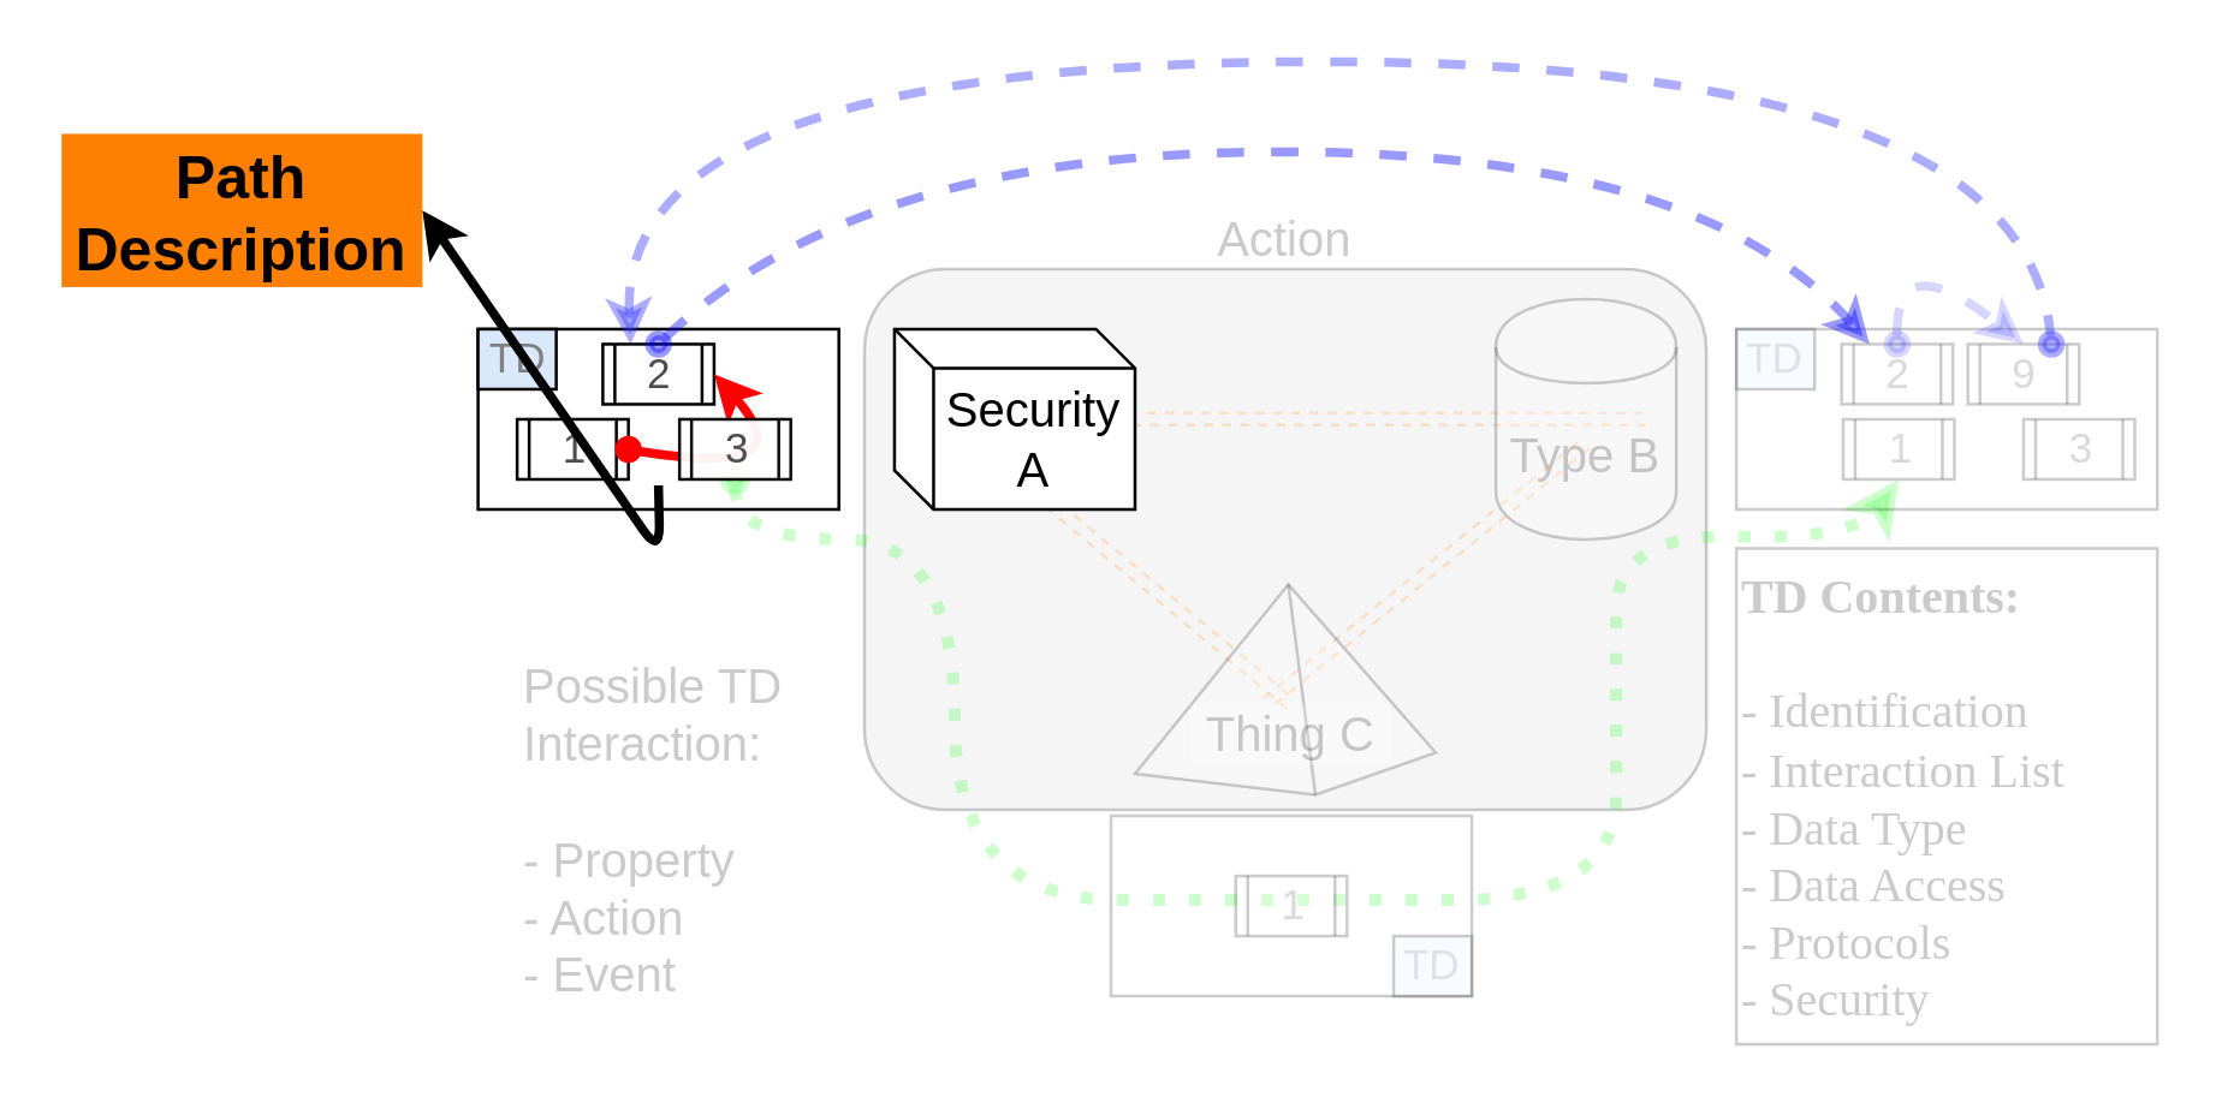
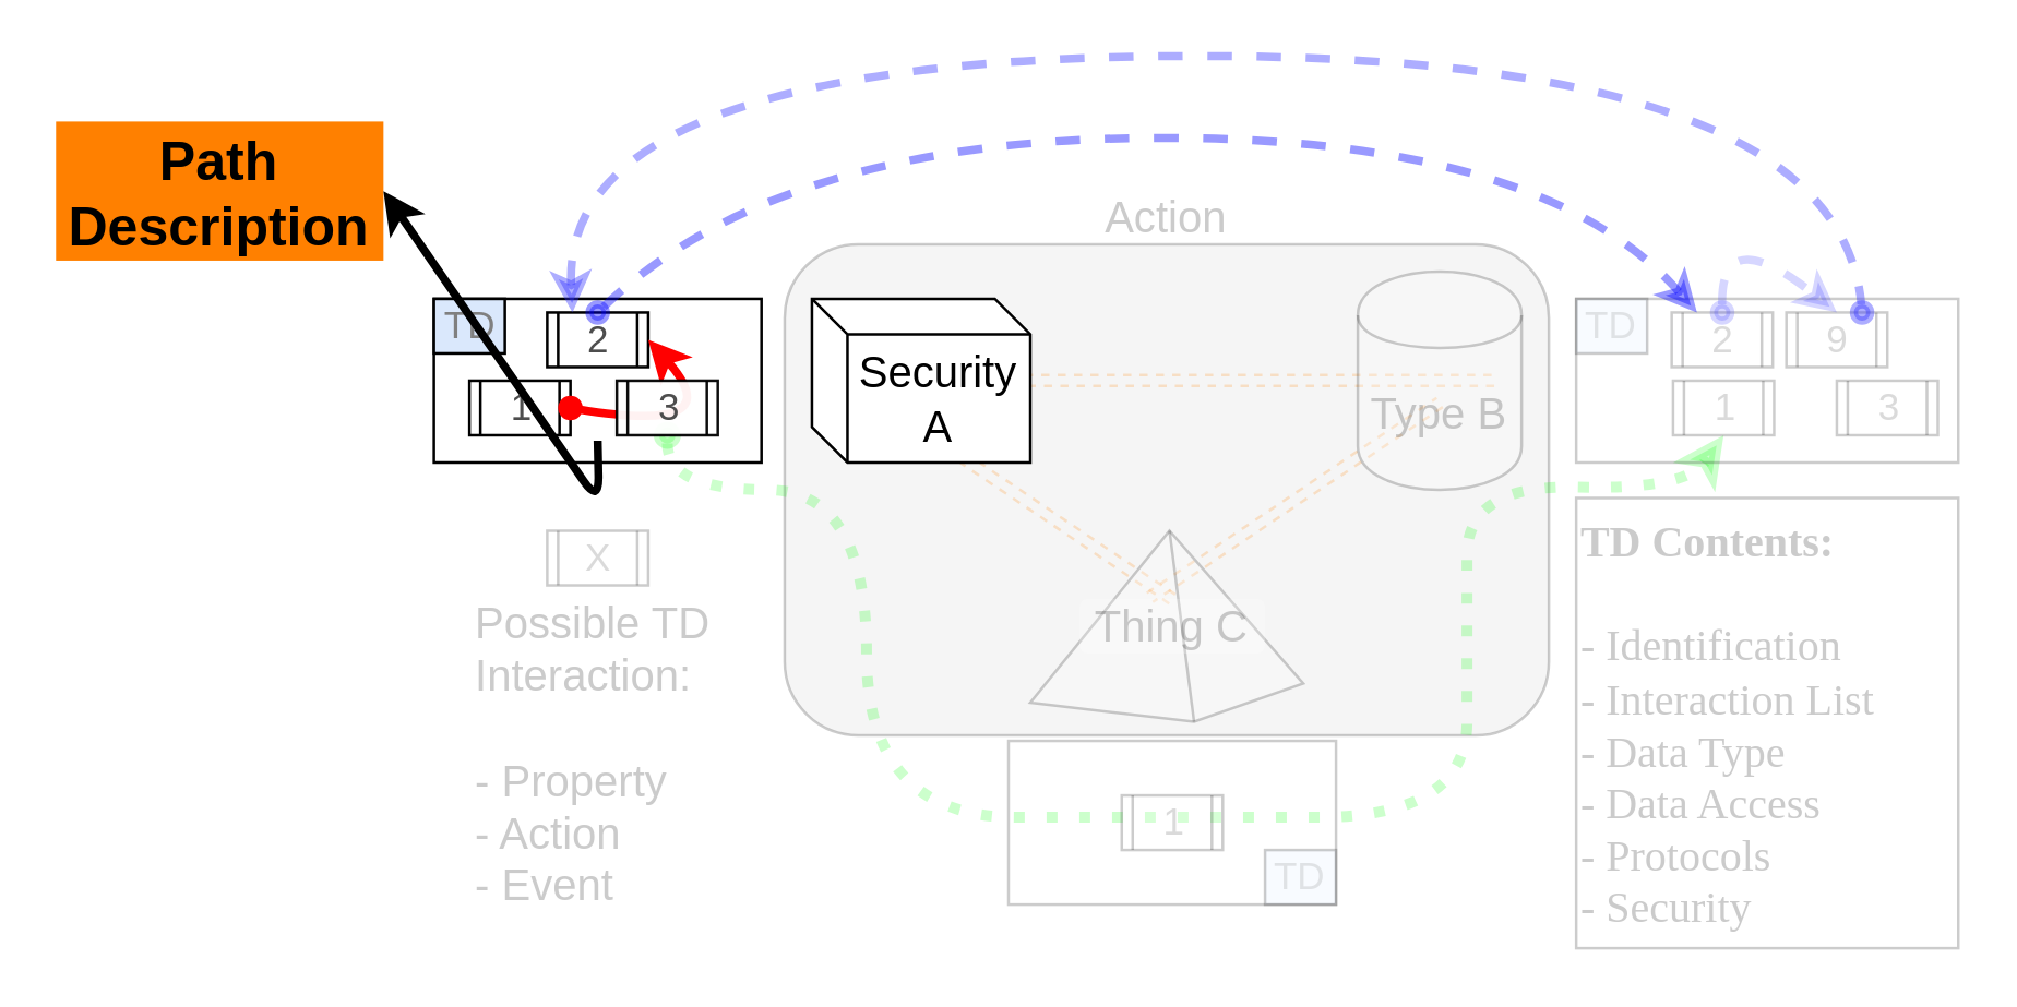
  <mxCell id="0" />
  <mxCell id="1" parent="0" />
  <mxCell id="2" value="" style="rounded=1;whiteSpace=wrap;html=1;shadow=0;strokeColor=#000000;strokeWidth=1;fillColor=#CCCCCC;fontSize=14;fontColor=#3333FF;align=center;opacity=20;" parent="1" vertex="1"><mxGeometry x="287" y="89" width="280" height="180" as="geometry" /></mxCell>
  <mxCell id="3" value="" style="endArrow=none;dashed=1;html=1;strokeColor=#FF8000;fontSize=14;fontColor=#3333FF;entryX=0.5;entryY=0.8;shape=link;entryPerimeter=0;exitX=0.5;exitY=0;opacity=20;textOpacity=20;" parent="1" source="16" target="8" edge="1"><mxGeometry width="50" height="50" relative="1" as="geometry"><mxPoint x="409" y="215" as="sourcePoint" /><mxPoint x="354.922" y="171.019" as="targetPoint" /></mxGeometry></mxCell>
  <mxCell id="4" value="" style="endArrow=none;dashed=1;html=1;strokeColor=#FF8000;fontSize=14;fontColor=#000000;entryX=0.5;entryY=0.6;entryPerimeter=0;shape=link;exitX=0.379;exitY=-0.027;exitPerimeter=0;opacity=20;textOpacity=20;" parent="1" source="16" target="9" edge="1"><mxGeometry width="50" height="50" relative="1" as="geometry"><mxPoint x="447" y="214" as="sourcePoint" /><mxPoint x="497" y="174" as="targetPoint" /></mxGeometry></mxCell>
  <mxCell id="5" value="" style="endArrow=none;dashed=1;html=1;strokeColor=#FF8000;fontSize=14;fontColor=#3333FF;entryX=0.833;entryY=0.499;exitX=0.375;exitY=0.499;shape=link;exitPerimeter=0;entryPerimeter=0;opacity=20;" parent="1" source="8" target="9" edge="1"><mxGeometry width="50" height="50" relative="1" as="geometry"><mxPoint x="378.922" y="138.922" as="sourcePoint" /><mxPoint x="498.922" y="138.922" as="targetPoint" /></mxGeometry></mxCell>
  <mxCell id="6" value="" style="rounded=0;whiteSpace=wrap;html=1;shadow=0;strokeColor=#000000;strokeWidth=1;fillColor=none;fontSize=14;fontColor=#000000;align=center;" parent="1" vertex="1"><mxGeometry x="158.5" y="109" width="120" height="60" as="geometry" /></mxCell>
  <mxCell id="7" value="" style="curved=1;endArrow=classic;html=1;strokeColor=#00FF00;fontSize=14;fontColor=#000000;entryX=0.5;entryY=1;exitX=0.5;exitY=1;dashed=1;dashPattern=1 2;strokeWidth=4;startArrow=oval;startFill=1;opacity=20;" parent="1" source="32" target="22" edge="1"><mxGeometry width="50" height="50" relative="1" as="geometry"><mxPoint x="229.714" y="159.143" as="sourcePoint" /><mxPoint x="652.571" y="159.143" as="targetPoint" /><Array as="points"><mxPoint x="244" y="179" /><mxPoint x="317" y="179" /><mxPoint x="317" y="299" /><mxPoint x="427" y="299" /><mxPoint x="537" y="299" /><mxPoint x="537" y="229" /><mxPoint x="537" y="177" /><mxPoint x="617" y="179" /></Array></mxGeometry></mxCell>
  <mxCell id="8" value="&lt;font color=&quot;#000000&quot; style=&quot;font-size: 16px;&quot;&gt;Security A&lt;/font&gt;" style="shape=cube;whiteSpace=wrap;html=1;boundedLbl=1;shadow=0;strokeColor=#000000;strokeWidth=1;fillColor=#ffffff;fontSize=16;fontColor=#3333FF;align=center;size=13;" parent="1" vertex="1"><mxGeometry x="297" y="109" width="80" height="60" as="geometry" /></mxCell>
  <mxCell id="9" value="&lt;font color=&quot;#000000&quot; style=&quot;font-size: 16px;&quot;&gt;Type B&lt;/font&gt;" style="shape=cylinder;whiteSpace=wrap;html=1;boundedLbl=1;shadow=0;strokeColor=#000000;strokeWidth=1;fillColor=#ffffff;fontSize=16;fontColor=#3333FF;align=center;opacity=20;textOpacity=20;" parent="1" vertex="1"><mxGeometry x="497" y="99" width="60" height="80" as="geometry" /></mxCell>
  <mxCell id="10" value="" style="verticalLabelPosition=bottom;verticalAlign=top;html=1;shape=mxgraph.basic.pyramid;dx1=0.51;dx2=0.6;dy1=0.9;dy2=0.8;shadow=0;strokeColor=#000000;strokeWidth=1;fillColor=#ffffff;fontSize=14;fontColor=#3333FF;align=center;opacity=20;textOpacity=20;" parent="1" vertex="1"><mxGeometry x="377" y="194" width="100" height="70" as="geometry" /></mxCell>
  <mxCell id="11" value="TD" style="text;html=1;strokeColor=#000000;fillColor=#dae8fc;align=center;verticalAlign=middle;whiteSpace=wrap;rounded=0;shadow=0;fontSize=14;fontColor=#808080;" parent="1" vertex="1"><mxGeometry x="158.5" y="109" width="26" height="20" as="geometry" /></mxCell>
  <mxCell id="12" value="1" style="shape=process;whiteSpace=wrap;html=1;shadow=0;strokeColor=#000000;strokeWidth=1;fillColor=none;fontSize=14;fontColor=#4D4D4D;align=center;" parent="1" vertex="1"><mxGeometry x="171.5" y="139" width="37" height="20" as="geometry" /></mxCell>
  <mxCell id="13" value="2" style="shape=process;whiteSpace=wrap;html=1;shadow=0;strokeColor=#000000;strokeWidth=1;fillColor=none;fontSize=14;fontColor=#4D4D4D;align=center;" parent="1" vertex="1"><mxGeometry x="200" y="114" width="37" height="20" as="geometry" /></mxCell>
+ <mxCell id="14" value="X" style="shape=process;whiteSpace=wrap;html=1;shadow=0;strokeColor=#000000;strokeWidth=1;fillColor=none;fontSize=14;fontColor=#4D4D4D;align=center;textOpacity=20;opacity=20;" parent="1" vertex="1"><mxGeometry x="200" y="194" width="37" height="20" as="geometry" /></mxCell>
  <mxCell id="15" value="&lt;font style=&quot;font-size: 16px;&quot;&gt;&lt;span style=&quot;font-size: 16px;&quot;&gt;Possible TD Interaction:&lt;/span&gt;&lt;br style=&quot;font-size: 16px;&quot;&gt;&lt;font style=&quot;font-size: 16px;&quot; color=&quot;#ffffff&quot;&gt;asda&lt;/font&gt;&lt;br style=&quot;font-size: 16px;&quot;&gt;&lt;span style=&quot;font-size: 16px;&quot;&gt;- Property&lt;/span&gt;&lt;br style=&quot;font-size: 16px;&quot;&gt;&lt;span style=&quot;font-size: 16px;&quot;&gt;- Action&lt;/span&gt;&lt;br style=&quot;font-size: 16px;&quot;&gt;&lt;span style=&quot;font-size: 16px;&quot;&gt;- Event&lt;/span&gt;&lt;/font&gt;&lt;br style=&quot;font-size: 16px;&quot;&gt;" style="text;html=1;strokeColor=none;fillColor=none;align=left;verticalAlign=middle;whiteSpace=wrap;rounded=0;shadow=0;fontSize=16;fontColor=#000000;textOpacity=20;opacity=20;" parent="1" vertex="1"><mxGeometry x="171.5" y="221" width="120" height="110" as="geometry" /></mxCell>
- <mxCell id="16" value="Thing C" style="text;html=1;strokeColor=none;fillColor=#ffffff;align=center;verticalAlign=middle;whiteSpace=wrap;rounded=1;shadow=0;fontSize=16;fontColor=#000000;opacity=20;textOpacity=20;" parent="1" vertex="1"><mxGeometry x="395" y="234" width="68" height="20" as="geometry" /></mxCell>
+ <mxCell id="16" value="Thing C" style="text;html=1;strokeColor=none;fillColor=#ffffff;align=center;verticalAlign=middle;whiteSpace=wrap;rounded=1;shadow=0;fontSize=16;fontColor=#000000;opacity=20;textOpacity=20;" parent="1" vertex="1"><mxGeometry x="395" y="219" width="68" height="20" as="geometry" /></mxCell>
  <mxCell id="17" value="" style="rounded=0;whiteSpace=wrap;html=1;shadow=0;strokeColor=#000000;strokeWidth=1;fillColor=none;fontSize=14;fontColor=#000000;align=center;opacity=20;textOpacity=20;" parent="1" vertex="1"><mxGeometry x="369" y="271" width="120" height="60" as="geometry" /></mxCell>
  <mxCell id="18" value="TD" style="text;html=1;strokeColor=#000000;fillColor=#dae8fc;align=center;verticalAlign=middle;whiteSpace=wrap;rounded=0;shadow=0;fontSize=14;fontColor=#808080;opacity=20;textOpacity=20;" parent="1" vertex="1"><mxGeometry x="463" y="311" width="26" height="20" as="geometry" /></mxCell>
  <mxCell id="19" value="1" style="shape=process;whiteSpace=wrap;html=1;shadow=0;strokeColor=#000000;strokeWidth=1;fillColor=#ffffff;fontSize=14;fontColor=#4D4D4D;align=center;opacity=20;textOpacity=20;" parent="1" vertex="1"><mxGeometry x="410.5" y="291" width="37" height="20" as="geometry" /></mxCell>
  <mxCell id="20" value="" style="rounded=0;whiteSpace=wrap;html=1;shadow=0;strokeColor=#000000;strokeWidth=1;fillColor=none;fontSize=14;fontColor=#000000;align=center;opacity=20;textOpacity=20;" parent="1" vertex="1"><mxGeometry x="577" y="109" width="140" height="60" as="geometry" /></mxCell>
  <mxCell id="21" value="TD" style="text;html=1;strokeColor=#000000;fillColor=#dae8fc;align=center;verticalAlign=middle;whiteSpace=wrap;rounded=0;shadow=0;fontSize=14;fontColor=#808080;opacity=20;textOpacity=20;" parent="1" vertex="1"><mxGeometry x="577" y="109" width="26" height="20" as="geometry" /></mxCell>
  <mxCell id="22" value="1" style="shape=process;whiteSpace=wrap;html=1;shadow=0;strokeColor=#000000;strokeWidth=1;fillColor=none;fontSize=14;fontColor=#4D4D4D;align=center;opacity=20;textOpacity=20;" parent="1" vertex="1"><mxGeometry x="612.5" y="139" width="37" height="20" as="geometry" /></mxCell>
  <mxCell id="23" value="3" style="shape=process;whiteSpace=wrap;html=1;shadow=0;strokeColor=#000000;strokeWidth=1;fillColor=none;fontSize=14;fontColor=#4D4D4D;align=center;opacity=20;textOpacity=20;" parent="1" vertex="1"><mxGeometry x="672.5" y="139" width="37" height="20" as="geometry" /></mxCell>
  <mxCell id="24" value="2" style="shape=process;whiteSpace=wrap;html=1;shadow=0;strokeColor=#000000;strokeWidth=1;fillColor=#ffffff;fontSize=14;fontColor=#4D4D4D;align=center;opacity=20;textOpacity=20;" parent="1" vertex="1"><mxGeometry x="612" y="114" width="37" height="20" as="geometry" /></mxCell>
  <mxCell id="25" value="9" style="shape=process;whiteSpace=wrap;html=1;shadow=0;strokeColor=#000000;strokeWidth=1;fillColor=#ffffff;fontSize=14;fontColor=#4D4D4D;align=center;opacity=20;textOpacity=20;" parent="1" vertex="1"><mxGeometry x="654" y="114" width="37" height="20" as="geometry" /></mxCell>
  <mxCell id="26" value="" style="curved=1;endArrow=classic;html=1;strokeColor=#0000FF;fontSize=14;fontColor=#000000;exitX=0.5;exitY=0;entryX=0.25;entryY=0;dashed=1;strokeWidth=3;startArrow=oval;startFill=1;opacity=40;" parent="1" source="13" target="24" edge="1"><mxGeometry width="50" height="50" relative="1" as="geometry"><mxPoint x="207" y="89" as="sourcePoint" /><mxPoint x="257" y="39" as="targetPoint" /><Array as="points"><mxPoint x="285" y="50" /><mxPoint x="565" y="50" /></Array></mxGeometry></mxCell>
  <mxCell id="27" value="" style="curved=1;endArrow=classic;html=1;strokeColor=#3333FF;fontSize=14;fontColor=#000000;exitX=0.5;exitY=0;entryX=0.5;entryY=0;dashed=1;strokeWidth=3;startArrow=oval;startFill=1;opacity=20;textOpacity=20;" parent="1" source="24" target="25" edge="1"><mxGeometry width="50" height="50" relative="1" as="geometry"><mxPoint x="647" y="69" as="sourcePoint" /><mxPoint x="697" y="19" as="targetPoint" /><Array as="points"><mxPoint x="630" y="80" /></Array></mxGeometry></mxCell>
  <mxCell id="28" value="" style="curved=1;endArrow=oval;html=1;strokeColor=#3333FF;fontSize=14;fontColor=#000000;exitX=0.25;exitY=0;startArrow=classic;startFill=1;endFill=1;dashed=1;strokeWidth=3;entryX=0.75;entryY=0;opacity=40;" parent="1" source="13" target="25" edge="1"><mxGeometry width="50" height="50" relative="1" as="geometry"><mxPoint x="267" y="29" as="sourcePoint" /><mxPoint x="673" y="114" as="targetPoint" /><Array as="points"><mxPoint x="205" y="20" /><mxPoint x="673" y="20" /></Array></mxGeometry></mxCell>
  <mxCell id="29" value="&lt;span style=&quot;font-size: 16px&quot;&gt;&lt;font face=&quot;Times New Roman&quot; style=&quot;font-size: 16px&quot;&gt;&lt;b&gt;TD Contents:&lt;br&gt;&lt;/b&gt;&lt;font color=&quot;#ffffff&quot; style=&quot;font-size: 16px&quot;&gt;asd&lt;/font&gt;&lt;br&gt;- Identification&lt;br&gt;- Interaction List&lt;br&gt;- Data Type&lt;br&gt;- Data Access&lt;br&gt;- Protocols&lt;br&gt;- Security&amp;nbsp;&lt;/font&gt;&lt;br&gt;&lt;/span&gt;" style="text;html=1;strokeColor=#000000;fillColor=none;align=left;verticalAlign=top;whiteSpace=wrap;rounded=0;shadow=0;glass=0;fontSize=14;fontColor=#000000;opacity=20;textOpacity=20;" parent="1" vertex="1"><mxGeometry x="577" y="182" width="140" height="165" as="geometry" /></mxCell>
  <mxCell id="30" value="Action" style="text;html=1;strokeColor=none;fillColor=none;align=center;verticalAlign=middle;whiteSpace=wrap;rounded=0;dashed=1;fontSize=16;opacity=20;textOpacity=20;" parent="1" vertex="1"><mxGeometry x="387" y="69" width="80" height="20" as="geometry" /></mxCell>
  <mxCell id="31" value="" style="curved=1;endArrow=classic;html=1;strokeColor=#FF0000;fontSize=14;fontColor=#000000;entryX=1;entryY=0.5;exitX=1;exitY=0.5;endFill=1;strokeWidth=3;startArrow=oval;startFill=1;" parent="1" source="12" target="13" edge="1"><mxGeometry width="50" height="50" relative="1" as="geometry"><mxPoint x="146.5" y="224" as="sourcePoint" /><mxPoint x="196.5" y="174" as="targetPoint" /><Array as="points"><mxPoint x="268.5" y="159" /></Array></mxGeometry></mxCell>
  <mxCell id="32" value="3" style="shape=process;whiteSpace=wrap;html=1;shadow=0;strokeColor=#000000;strokeWidth=1;fillColor=#ffffff;fontSize=14;fontColor=#4D4D4D;align=center;opacity=95;" parent="1" vertex="1"><mxGeometry x="225.5" y="139" width="37" height="20" as="geometry" /></mxCell>
  <mxCell id="33" value="Path Description" style="text;html=1;strokeColor=none;fillColor=#FF8000;align=center;verticalAlign=middle;whiteSpace=wrap;rounded=0;fontStyle=1;fontSize=20;" vertex="1" parent="1"><mxGeometry x="20" y="44" width="120" height="51" as="geometry" /></mxCell>
  <mxCell id="34" value="" style="endArrow=classic;html=1;strokeColor=#000000;strokeWidth=3;fontSize=20;entryX=1;entryY=0.5;" edge="1" parent="1" target="33"><mxGeometry width="50" height="50" relative="1" as="geometry"><mxPoint x="218.5" y="161" as="sourcePoint" /><mxPoint x="108.5" y="221" as="targetPoint" /><Array as="points"><mxPoint x="219" y="184" /></Array></mxGeometry></mxCell>
